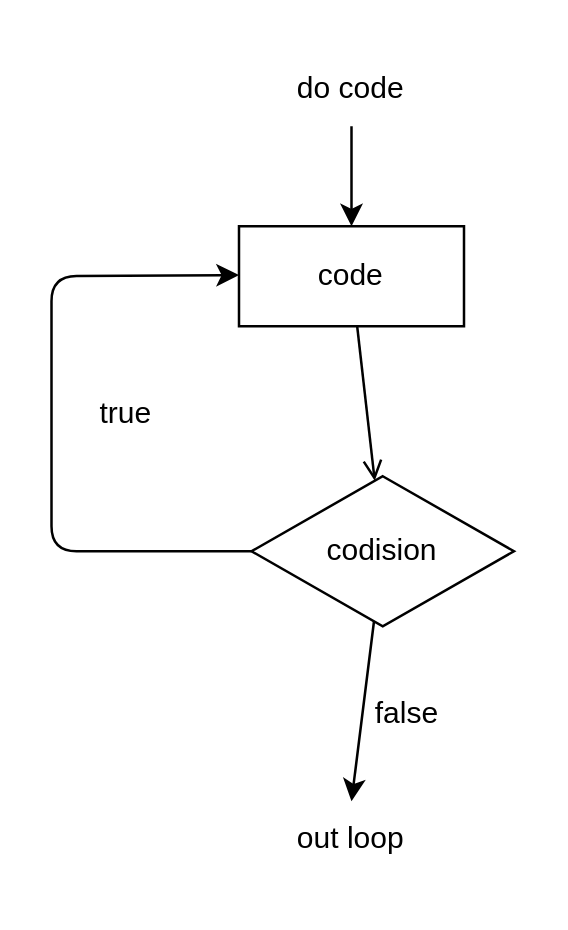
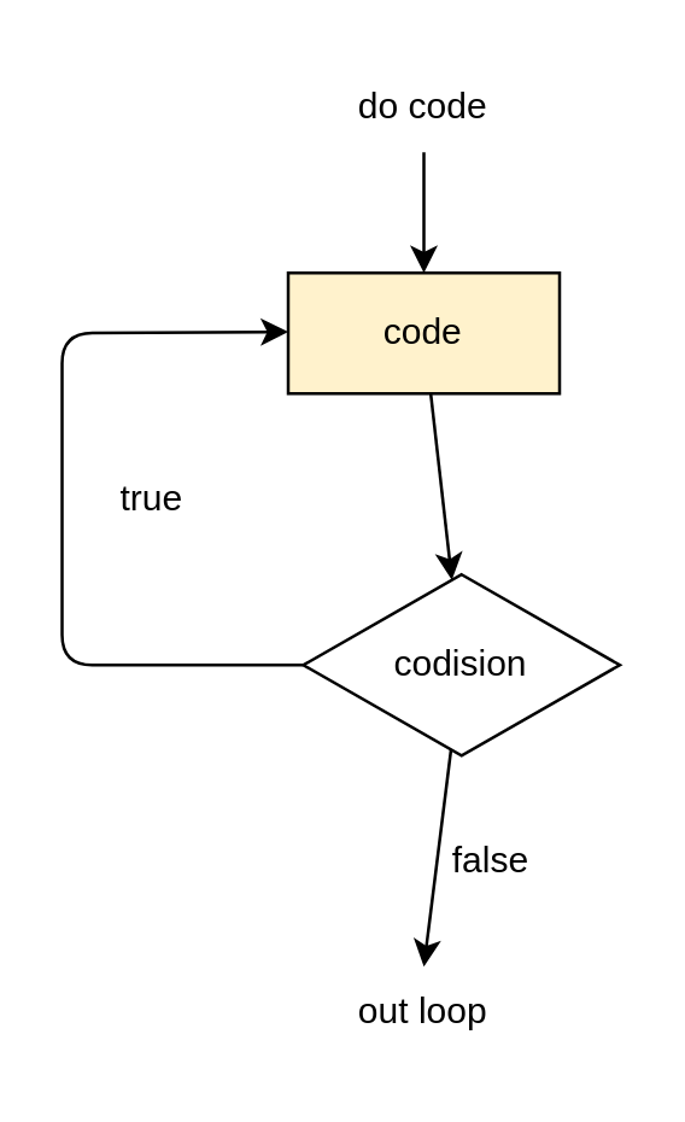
  <mxCell id="0" />
  <mxCell id="1" parent="0" />
  <mxCell id="2" value="" style="edgeStyle=none;html=1;" parent="1" target="4" edge="1"><mxGeometry relative="1" as="geometry"><mxPoint x="140" y="50" as="sourcePoint" /></mxGeometry></mxCell>
- <mxCell id="3" value="" style="edgeStyle=none;html=1;endArrow=open;" parent="1" source="4" target="6" edge="1"><mxGeometry relative="1" as="geometry" /></mxCell>
- <mxCell id="4" value="code&lt;br&gt;" style="whiteSpace=wrap;html=1;" parent="1" vertex="1"><mxGeometry x="95" y="90" width="90" height="40" as="geometry" /></mxCell>
+ <mxCell id="3" value="" style="edgeStyle=none;html=1;" parent="1" source="4" target="6" edge="1"><mxGeometry relative="1" as="geometry" /></mxCell>
+ <mxCell id="4" value="code&lt;br&gt;" style="whiteSpace=wrap;html=1;fillColor=#fff2cc;" parent="1" vertex="1"><mxGeometry x="95" y="90" width="90" height="40" as="geometry" /></mxCell>
  <mxCell id="5" style="edgeStyle=none;html=1;" parent="1" source="6" edge="1"><mxGeometry relative="1" as="geometry"><mxPoint x="140" y="320" as="targetPoint" /></mxGeometry></mxCell>
  <mxCell id="6" value="codision" style="rhombus;whiteSpace=wrap;html=1;" parent="1" vertex="1"><mxGeometry x="100" y="190" width="105" height="60" as="geometry" /></mxCell>
  <mxCell id="7" value="out loop&lt;br&gt;" style="text;strokeColor=none;align=center;fillColor=none;html=1;verticalAlign=middle;whiteSpace=wrap;rounded=0;" parent="1" vertex="1"><mxGeometry x="110" y="320" width="60" height="30" as="geometry" /></mxCell>
  <mxCell id="8" value="" style="edgeStyle=none;orthogonalLoop=1;jettySize=auto;html=1;exitX=0;exitY=0.5;exitDx=0;exitDy=0;" parent="1" edge="1" source="6"><mxGeometry width="80" relative="1" as="geometry"><mxPoint x="30" y="110" as="sourcePoint" /><mxPoint x="95" y="109.52" as="targetPoint" /><Array as="points"><mxPoint x="20" y="220" /><mxPoint x="20" y="110" /></Array></mxGeometry></mxCell>
  <mxCell id="9" value="do code&lt;br&gt;" style="text;strokeColor=none;align=center;fillColor=none;html=1;verticalAlign=middle;whiteSpace=wrap;rounded=0;" parent="1" vertex="1"><mxGeometry x="110" y="20" width="60" height="30" as="geometry" /></mxCell>
  <mxCell id="10" value="true" style="text;strokeColor=none;align=center;fillColor=none;html=1;verticalAlign=middle;whiteSpace=wrap;rounded=0;" parent="1" vertex="1"><mxGeometry x="20" y="150" width="60" height="30" as="geometry" /></mxCell>
  <mxCell id="11" value="false" style="text;strokeColor=none;align=center;fillColor=none;html=1;verticalAlign=middle;whiteSpace=wrap;rounded=0;" parent="1" vertex="1"><mxGeometry x="135" y="270" width="55" height="30" as="geometry" /></mxCell>
